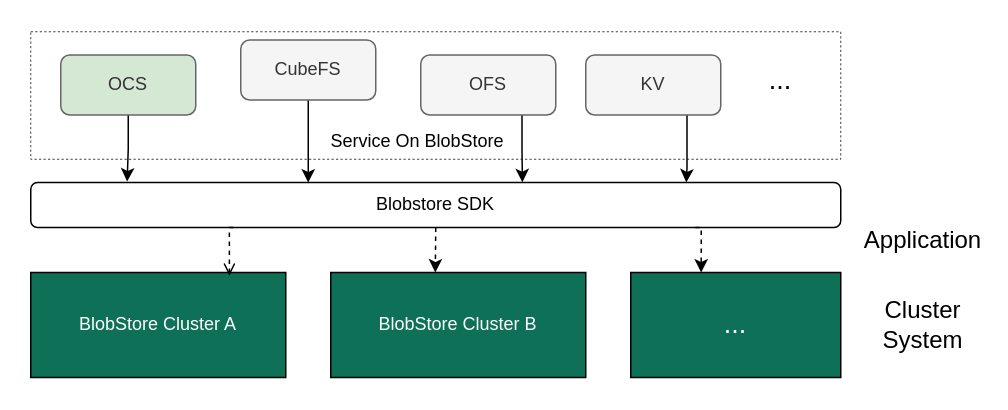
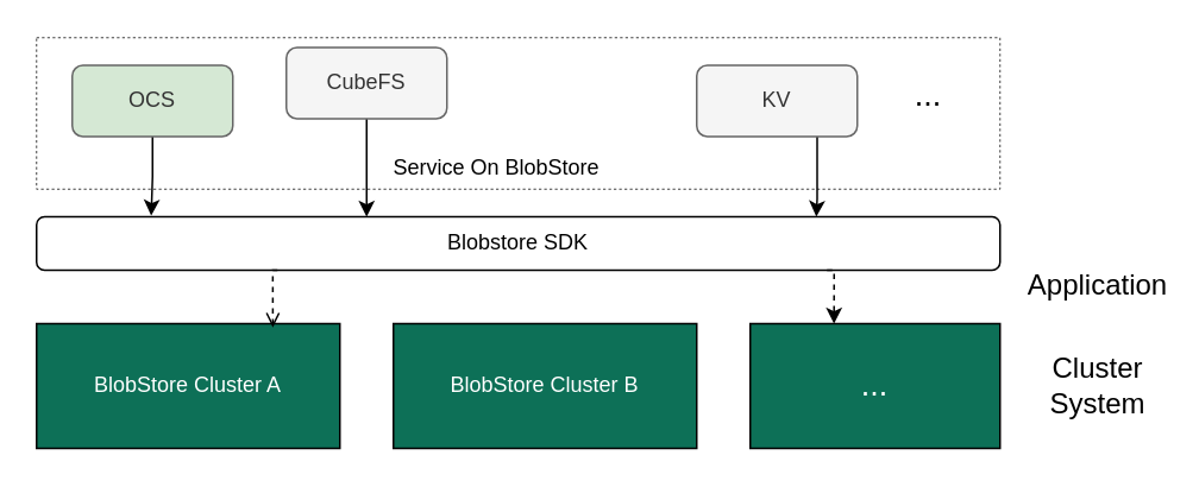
  <mxCell id="0" />
  <mxCell id="1" parent="0" />
  <mxCell id="2" value="" style="rounded=0;whiteSpace=wrap;html=1;dashed=1;strokeWidth=0.5;" vertex="1" parent="1"><mxGeometry x="20" y="20.5" width="540" height="85" as="geometry" /></mxCell>
  <mxCell id="3" value="Blobstore SDK" style="rounded=1;whiteSpace=wrap;html=1;" vertex="1" parent="1"><mxGeometry x="20" y="121" width="540" height="30" as="geometry" /></mxCell>
  <mxCell id="4" value="" style="group" vertex="1" connectable="0" parent="1"><mxGeometry x="20" y="181" width="540" height="70" as="geometry" /></mxCell>
  <mxCell id="5" value="&lt;font color=&quot;#ffffff&quot;&gt;BlobStore Cluster A&lt;/font&gt;" style="rounded=0;whiteSpace=wrap;html=1;fillColor=#0D7057;" vertex="1" parent="4"><mxGeometry width="170" height="70" as="geometry" /></mxCell>
  <mxCell id="6" value="&lt;font color=&quot;#ffffff&quot;&gt;BlobStore Cluster B&lt;/font&gt;" style="rounded=0;whiteSpace=wrap;html=1;fillColor=#0D7057;" vertex="1" parent="4"><mxGeometry x="200" width="170" height="70" as="geometry" /></mxCell>
  <mxCell id="7" value="&lt;font color=&quot;#ffffff&quot; style=&quot;font-size: 18px;&quot;&gt;...&lt;/font&gt;" style="rounded=0;whiteSpace=wrap;html=1;fillColor=#0D7057;" vertex="1" parent="4"><mxGeometry x="400" width="140" height="70" as="geometry" /></mxCell>
- <mxCell id="8" style="edgeStyle=orthogonalEdgeStyle;rounded=0;orthogonalLoop=1;jettySize=auto;html=1;exitX=0.5;exitY=1;exitDx=0;exitDy=0;entryX=0.41;entryY=0;entryDx=0;entryDy=0;entryPerimeter=0;dashed=1;" edge="1" parent="1" source="3" target="6"><mxGeometry relative="1" as="geometry" /></mxCell>
  <mxCell id="9" style="edgeStyle=orthogonalEdgeStyle;rounded=0;orthogonalLoop=1;jettySize=auto;html=1;exitX=0.25;exitY=1;exitDx=0;exitDy=0;entryX=0.779;entryY=0.03;entryDx=0;entryDy=0;entryPerimeter=0;dashed=1;endArrow=open;" edge="1" parent="1" source="3" target="5"><mxGeometry relative="1" as="geometry" /></mxCell>
  <mxCell id="10" style="edgeStyle=orthogonalEdgeStyle;rounded=0;orthogonalLoop=1;jettySize=auto;html=1;exitX=0.75;exitY=1;exitDx=0;exitDy=0;entryX=0.064;entryY=0;entryDx=0;entryDy=0;entryPerimeter=0;dashed=1;" edge="1" parent="1"><mxGeometry relative="1" as="geometry"><mxPoint x="463" y="151" as="sourcePoint" /><mxPoint x="466.96" y="181" as="targetPoint" /><Array as="points"><mxPoint x="467" y="151" /></Array></mxGeometry></mxCell>
  <mxCell id="11" value="&lt;font style=&quot;font-size: 16px;&quot;&gt;Application&lt;/font&gt;" style="text;html=1;align=center;verticalAlign=middle;whiteSpace=wrap;rounded=0;" vertex="1" parent="1"><mxGeometry x="585" y="144" width="60" height="30" as="geometry" /></mxCell>
  <mxCell id="12" value="&lt;font style=&quot;font-size: 16px;&quot;&gt;Cluster System&lt;/font&gt;" style="text;html=1;align=center;verticalAlign=middle;whiteSpace=wrap;rounded=0;" vertex="1" parent="1"><mxGeometry x="580" y="201" width="70" height="30" as="geometry" /></mxCell>
  <mxCell id="13" style="edgeStyle=orthogonalEdgeStyle;rounded=0;orthogonalLoop=1;jettySize=auto;html=1;exitX=0.5;exitY=1;exitDx=0;exitDy=0;entryX=0.119;entryY=-0.022;entryDx=0;entryDy=0;entryPerimeter=0;" edge="1" parent="1" source="17" target="3"><mxGeometry relative="1" as="geometry" /></mxCell>
  <mxCell id="14" style="edgeStyle=orthogonalEdgeStyle;rounded=0;orthogonalLoop=1;jettySize=auto;html=1;exitX=0.5;exitY=1;exitDx=0;exitDy=0;" edge="1" parent="1" source="18"><mxGeometry relative="1" as="geometry"><mxPoint x="205" y="121" as="targetPoint" /><Array as="points"><mxPoint x="205" y="121" /><mxPoint x="205" y="121" /></Array></mxGeometry></mxCell>
  <mxCell id="15" style="edgeStyle=orthogonalEdgeStyle;rounded=0;orthogonalLoop=1;jettySize=auto;html=1;exitX=0.75;exitY=1;exitDx=0;exitDy=0;" edge="1" parent="1" source="20"><mxGeometry relative="1" as="geometry"><mxPoint x="457" y="121" as="targetPoint" /><Array as="points"><mxPoint x="457" y="111" /><mxPoint x="457" y="111" /></Array></mxGeometry></mxCell>
- <mxCell id="16" style="edgeStyle=orthogonalEdgeStyle;rounded=0;orthogonalLoop=1;jettySize=auto;html=1;exitX=0.75;exitY=1;exitDx=0;exitDy=0;entryX=0.607;entryY=-0.006;entryDx=0;entryDy=0;entryPerimeter=0;" edge="1" parent="1" source="19" target="3"><mxGeometry relative="1" as="geometry"><mxPoint x="348" y="121" as="targetPoint" /><Array as="points"><mxPoint x="348" y="99" /></Array></mxGeometry></mxCell>
  <mxCell id="17" value="OCS" style="rounded=1;whiteSpace=wrap;html=1;fillColor=#d5e8d4;fontColor=#333333;strokeColor=#666666;" vertex="1" parent="1"><mxGeometry x="40" y="36" width="90" height="40" as="geometry" /></mxCell>
  <mxCell id="18" value="CubeFS" style="rounded=1;whiteSpace=wrap;html=1;fillColor=#f5f5f5;fontColor=#333333;strokeColor=#666666;" vertex="1" parent="1"><mxGeometry x="160" y="26" width="90" height="40" as="geometry" /></mxCell>
- <mxCell id="19" value="OFS" style="rounded=1;whiteSpace=wrap;html=1;fillColor=#f5f5f5;strokeColor=#666666;fontColor=#333333;" vertex="1" parent="1"><mxGeometry x="280" y="36" width="90" height="40" as="geometry" /></mxCell>
  <mxCell id="20" value="KV" style="rounded=1;whiteSpace=wrap;html=1;fillColor=#f5f5f5;fontColor=#333333;strokeColor=#666666;" vertex="1" parent="1"><mxGeometry x="390" y="36" width="90" height="40" as="geometry" /></mxCell>
  <mxCell id="21" value="&lt;font style=&quot;font-size: 18px;&quot;&gt;...&lt;/font&gt;" style="text;html=1;align=center;verticalAlign=middle;whiteSpace=wrap;rounded=0;" vertex="1" parent="1"><mxGeometry x="490" y="38" width="60" height="30" as="geometry" /></mxCell>
  <mxCell id="22" value="&lt;font style=&quot;font-size: 12px;&quot;&gt;Service On BlobStore&lt;/font&gt;" style="text;html=1;align=center;verticalAlign=middle;whiteSpace=wrap;rounded=0;" vertex="1" parent="1"><mxGeometry x="208" y="79" width="140" height="30" as="geometry" /></mxCell>
